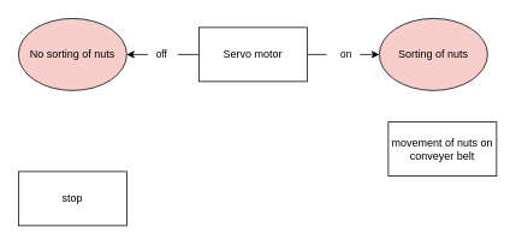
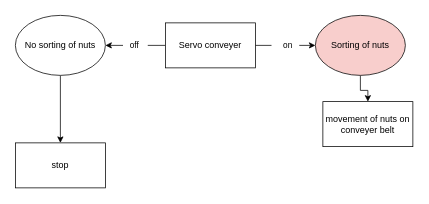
  <mxCell id="0" />
  <mxCell id="1" parent="0" />
  <mxCell id="2" value="&amp;nbsp; &amp;nbsp; &amp;nbsp;on&amp;nbsp; &amp;nbsp;" style="edgeStyle=orthogonalEdgeStyle;rounded=0;orthogonalLoop=1;jettySize=auto;html=1;" parent="1" source="4" target="6" edge="1"><mxGeometry relative="1" as="geometry" /></mxCell>
  <mxCell id="3" value="&amp;nbsp; &amp;nbsp;off&amp;nbsp; &amp;nbsp;&amp;nbsp;" style="edgeStyle=orthogonalEdgeStyle;rounded=0;orthogonalLoop=1;jettySize=auto;html=1;" parent="1" source="4" target="8" edge="1"><mxGeometry relative="1" as="geometry" /></mxCell>
- <mxCell id="4" value="Servo motor" style="whiteSpace=wrap;html=1;" parent="1" vertex="1"><mxGeometry x="220" y="30" width="120" height="60" as="geometry" /></mxCell>
+ <mxCell id="4" value="Servo conveyer" style="whiteSpace=wrap;html=1;" parent="1" vertex="1"><mxGeometry x="220" y="30" width="120" height="60" as="geometry" /></mxCell>
+ <mxCell id="5" value="" style="edgeStyle=orthogonalEdgeStyle;rounded=0;orthogonalLoop=1;jettySize=auto;html=1;" parent="1" source="6" target="9" edge="1"><mxGeometry relative="1" as="geometry" /></mxCell>
  <mxCell id="6" value="Sorting of nuts" style="ellipse;whiteSpace=wrap;html=1;fillColor=#f8cecc;" parent="1" vertex="1"><mxGeometry x="420" y="20" width="120" height="80" as="geometry" /></mxCell>
- <mxCell id="8" value="No sorting of nuts" style="ellipse;whiteSpace=wrap;html=1;fillColor=#f8cecc;" parent="1" vertex="1"><mxGeometry x="20" y="20" width="120" height="80" as="geometry" /></mxCell>
+ <mxCell id="7" value="" style="edgeStyle=orthogonalEdgeStyle;rounded=0;orthogonalLoop=1;jettySize=auto;html=1;" parent="1" source="8" target="10" edge="1"><mxGeometry relative="1" as="geometry" /></mxCell>
+ <mxCell id="8" value="No sorting of nuts" style="ellipse;whiteSpace=wrap;html=1;" parent="1" vertex="1"><mxGeometry x="20" y="20" width="120" height="80" as="geometry" /></mxCell>
  <mxCell id="9" value="movement of nuts on conveyer belt" style="whiteSpace=wrap;html=1;" parent="1" vertex="1"><mxGeometry x="430" y="135" width="120" height="60" as="geometry" /></mxCell>
  <mxCell id="10" value="stop" style="whiteSpace=wrap;html=1;" parent="1" vertex="1"><mxGeometry x="20" y="190" width="120" height="60" as="geometry" /></mxCell>
